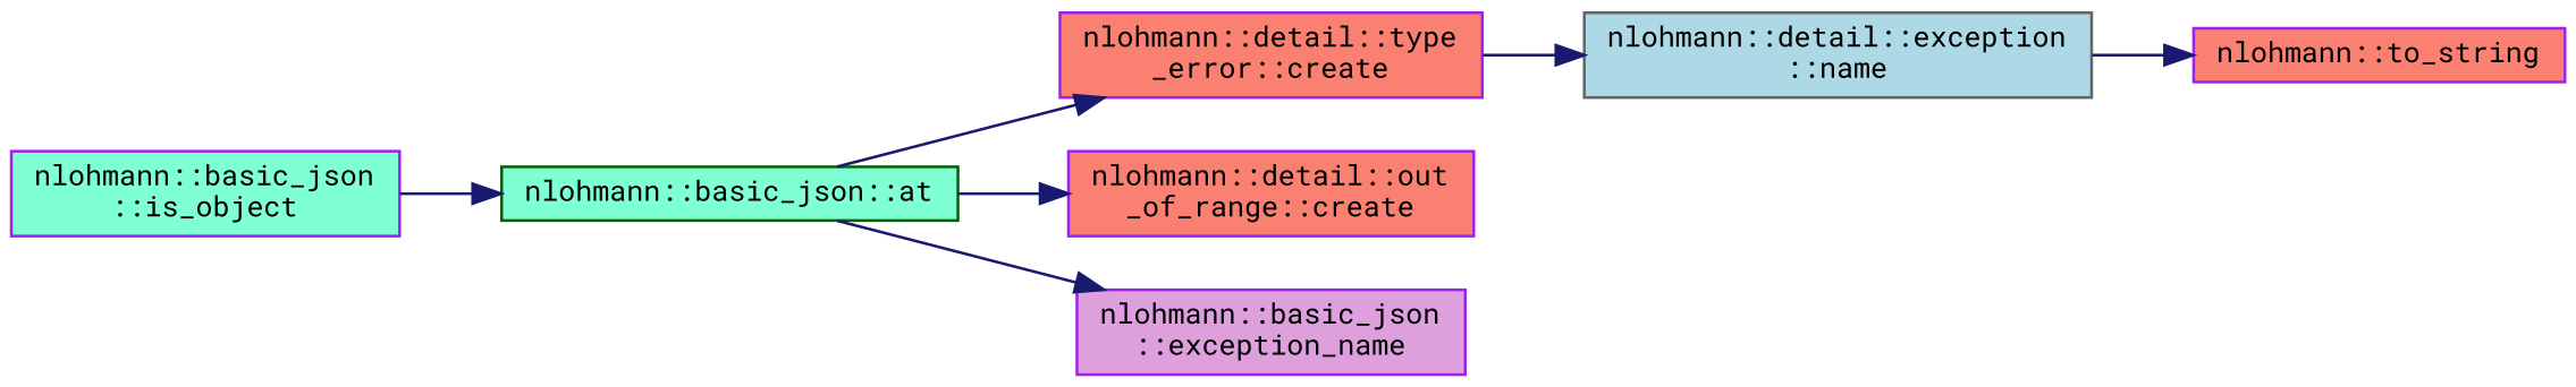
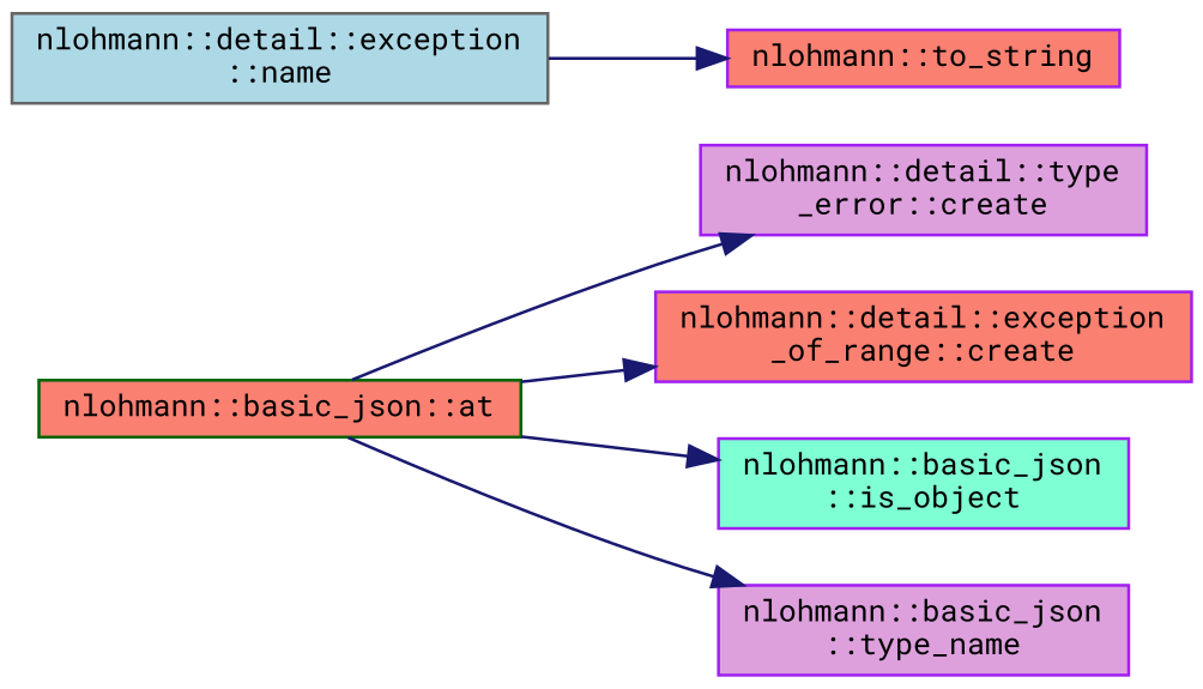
  digraph {
    fontname="Roboto Mono"
    rankdir=LR
    node [color=purple fillcolor=aquamarine fontname="Roboto Mono" fontsize=10 shape=record style=filled]
    edge [color=midnightblue fontname="Roboto Mono" fontsize=10 labelfontname=Helvetica labelfontsize=10 style=solid]
-   n1 [color=darkgreen fontcolor=black height=0.2 label="nlohmann::basic_json::at" width=0.4]
-   n2 [fillcolor=salmon height=0.2 label="nlohmann::detail::type\l_error::create" width=0.4]
-   n3 [fillcolor=salmon height=0.2 label="nlohmann::detail::out\l_of_range::create" width=0.4]
+   n1 [color=darkgreen fillcolor=salmon fontcolor=black height=0.2 label="nlohmann::basic_json::at" width=0.4]
+   n2 [fillcolor=plum height=0.2 label="nlohmann::detail::type\l_error::create" width=0.4]
+   n3 [fillcolor=salmon height=0.2 label="nlohmann::detail::exception\l_of_range::create" width=0.4]
    n4 [height=0.2 label="nlohmann::basic_json\l::is_object" width=0.4]
-   n5 [fillcolor=plum height=0.2 label="nlohmann::basic_json\l::exception_name" width=0.4]
+   n5 [fillcolor=plum height=0.2 label="nlohmann::basic_json\l::type_name" width=0.4]
    n6 [color=gray40 fillcolor=lightblue height=0.2 label="nlohmann::detail::exception\l::name" width=0.4]
    n7 [fillcolor=salmon height=0.2 label="nlohmann::to_string" width=0.4]
    n1 -> n2
    n1 -> n3
-   n4 -> n1
+   n1 -> n4
    n1 -> n5
-   n2 -> n6
    n6 -> n7
  }
